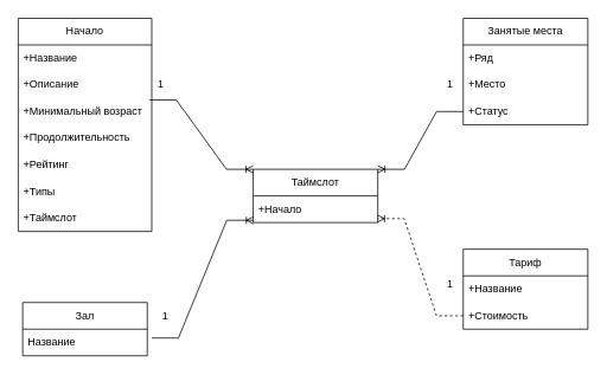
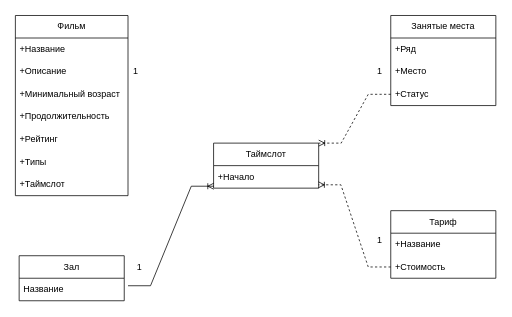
  <mxCell id="0" />
  <mxCell id="1" parent="0" />
- <mxCell id="2" value="Начало" style="swimlane;fontStyle=0;childLayout=stackLayout;horizontal=1;startSize=30;horizontalStack=0;resizeParent=1;resizeParentMax=0;resizeLast=0;collapsible=1;marginBottom=0;whiteSpace=wrap;html=1;" vertex="1" parent="1"><mxGeometry x="20" y="20" width="150" height="240" as="geometry" /></mxCell>
+ <mxCell id="2" value="Фильм" style="swimlane;fontStyle=0;childLayout=stackLayout;horizontal=1;startSize=30;horizontalStack=0;resizeParent=1;resizeParentMax=0;resizeLast=0;collapsible=1;marginBottom=0;whiteSpace=wrap;html=1;" vertex="1" parent="1"><mxGeometry x="20" y="20" width="150" height="240" as="geometry" /></mxCell>
  <mxCell id="3" value="+Название" style="text;strokeColor=none;fillColor=none;align=left;verticalAlign=middle;spacingLeft=4;spacingRight=4;overflow=hidden;points=[[0,0.5],[1,0.5]];portConstraint=eastwest;rotatable=0;whiteSpace=wrap;html=1;" vertex="1" parent="2"><mxGeometry y="30" width="150" height="30" as="geometry" /></mxCell>
  <mxCell id="4" value="+Описание" style="text;strokeColor=none;fillColor=none;align=left;verticalAlign=middle;spacingLeft=4;spacingRight=4;overflow=hidden;points=[[0,0.5],[1,0.5]];portConstraint=eastwest;rotatable=0;whiteSpace=wrap;html=1;" vertex="1" parent="2"><mxGeometry y="60" width="150" height="30" as="geometry" /></mxCell>
  <mxCell id="5" value="+Минимальный возраст" style="text;strokeColor=none;fillColor=none;align=left;verticalAlign=middle;spacingLeft=4;spacingRight=4;overflow=hidden;points=[[0,0.5],[1,0.5]];portConstraint=eastwest;rotatable=0;whiteSpace=wrap;html=1;" vertex="1" parent="2"><mxGeometry y="90" width="150" height="30" as="geometry" /></mxCell>
  <mxCell id="6" value="+Продолжительность" style="text;strokeColor=none;fillColor=none;align=left;verticalAlign=middle;spacingLeft=4;spacingRight=4;overflow=hidden;points=[[0,0.5],[1,0.5]];portConstraint=eastwest;rotatable=0;whiteSpace=wrap;html=1;" vertex="1" parent="2"><mxGeometry y="120" width="150" height="30" as="geometry" /></mxCell>
  <mxCell id="7" value="+Рейтинг" style="text;strokeColor=none;fillColor=none;align=left;verticalAlign=middle;spacingLeft=4;spacingRight=4;overflow=hidden;points=[[0,0.5],[1,0.5]];portConstraint=eastwest;rotatable=0;whiteSpace=wrap;html=1;" vertex="1" parent="2"><mxGeometry y="150" width="150" height="30" as="geometry" /></mxCell>
  <mxCell id="8" value="+Типы" style="text;strokeColor=none;fillColor=none;align=left;verticalAlign=middle;spacingLeft=4;spacingRight=4;overflow=hidden;points=[[0,0.5],[1,0.5]];portConstraint=eastwest;rotatable=0;whiteSpace=wrap;html=1;" vertex="1" parent="2"><mxGeometry y="180" width="150" height="30" as="geometry" /></mxCell>
  <mxCell id="9" value="+Таймслот" style="text;strokeColor=none;fillColor=none;align=left;verticalAlign=middle;spacingLeft=4;spacingRight=4;overflow=hidden;points=[[0,0.5],[1,0.5]];portConstraint=eastwest;rotatable=0;whiteSpace=wrap;html=1;" vertex="1" parent="2"><mxGeometry y="210" width="150" height="30" as="geometry" /></mxCell>
  <mxCell id="10" value="Занятые места" style="swimlane;fontStyle=0;childLayout=stackLayout;horizontal=1;startSize=30;horizontalStack=0;resizeParent=1;resizeParentMax=0;resizeLast=0;collapsible=1;marginBottom=0;whiteSpace=wrap;html=1;" vertex="1" parent="1"><mxGeometry x="520" y="20" width="140" height="120" as="geometry" /></mxCell>
  <mxCell id="11" value="+Ряд" style="text;strokeColor=none;fillColor=none;align=left;verticalAlign=middle;spacingLeft=4;spacingRight=4;overflow=hidden;points=[[0,0.5],[1,0.5]];portConstraint=eastwest;rotatable=0;whiteSpace=wrap;html=1;" vertex="1" parent="10"><mxGeometry y="30" width="140" height="30" as="geometry" /></mxCell>
  <mxCell id="12" value="+Место" style="text;strokeColor=none;fillColor=none;align=left;verticalAlign=middle;spacingLeft=4;spacingRight=4;overflow=hidden;points=[[0,0.5],[1,0.5]];portConstraint=eastwest;rotatable=0;whiteSpace=wrap;html=1;" vertex="1" parent="10"><mxGeometry y="60" width="140" height="30" as="geometry" /></mxCell>
  <mxCell id="13" value="+Статус" style="text;strokeColor=none;fillColor=none;align=left;verticalAlign=middle;spacingLeft=4;spacingRight=4;overflow=hidden;points=[[0,0.5],[1,0.5]];portConstraint=eastwest;rotatable=0;whiteSpace=wrap;html=1;" vertex="1" parent="10"><mxGeometry y="90" width="140" height="30" as="geometry" /></mxCell>
  <mxCell id="14" value="Таймслот" style="swimlane;fontStyle=0;childLayout=stackLayout;horizontal=1;startSize=30;horizontalStack=0;resizeParent=1;resizeParentMax=0;resizeLast=0;collapsible=1;marginBottom=0;whiteSpace=wrap;html=1;" vertex="1" parent="1"><mxGeometry x="284" y="190" width="140" height="60" as="geometry" /></mxCell>
  <mxCell id="15" value="+Начало" style="text;strokeColor=none;fillColor=none;align=left;verticalAlign=middle;spacingLeft=4;spacingRight=4;overflow=hidden;points=[[0,0.5],[1,0.5]];portConstraint=eastwest;rotatable=0;whiteSpace=wrap;html=1;" vertex="1" parent="14"><mxGeometry y="30" width="140" height="30" as="geometry" /></mxCell>
  <mxCell id="16" value="Тариф" style="swimlane;fontStyle=0;childLayout=stackLayout;horizontal=1;startSize=30;horizontalStack=0;resizeParent=1;resizeParentMax=0;resizeLast=0;collapsible=1;marginBottom=0;whiteSpace=wrap;html=1;" vertex="1" parent="1"><mxGeometry x="520" y="280" width="140" height="90" as="geometry" /></mxCell>
  <mxCell id="17" value="+Название" style="text;strokeColor=none;fillColor=none;align=left;verticalAlign=middle;spacingLeft=4;spacingRight=4;overflow=hidden;points=[[0,0.5],[1,0.5]];portConstraint=eastwest;rotatable=0;whiteSpace=wrap;html=1;" vertex="1" parent="16"><mxGeometry y="30" width="140" height="30" as="geometry" /></mxCell>
  <mxCell id="18" value="+Стоимость" style="text;strokeColor=none;fillColor=none;align=left;verticalAlign=middle;spacingLeft=4;spacingRight=4;overflow=hidden;points=[[0,0.5],[1,0.5]];portConstraint=eastwest;rotatable=0;whiteSpace=wrap;html=1;" vertex="1" parent="16"><mxGeometry y="60" width="140" height="30" as="geometry" /></mxCell>
  <mxCell id="19" value="Зал" style="swimlane;fontStyle=0;childLayout=stackLayout;horizontal=1;startSize=30;horizontalStack=0;resizeParent=1;resizeParentMax=0;resizeLast=0;collapsible=1;marginBottom=0;whiteSpace=wrap;html=1;" vertex="1" parent="1"><mxGeometry x="25" y="340" width="140" height="60" as="geometry" /></mxCell>
  <mxCell id="20" value="Название" style="text;strokeColor=none;fillColor=none;align=left;verticalAlign=middle;spacingLeft=4;spacingRight=4;overflow=hidden;points=[[0,0.5],[1,0.5]];portConstraint=eastwest;rotatable=0;whiteSpace=wrap;html=1;" vertex="1" parent="19"><mxGeometry y="30" width="140" height="30" as="geometry" /></mxCell>
- <mxCell id="21" value="" style="edgeStyle=entityRelationEdgeStyle;fontSize=12;html=1;endArrow=ERoneToMany;rounded=0;exitX=0.984;exitY=0.063;exitDx=0;exitDy=0;exitPerimeter=0;entryX=0;entryY=0;entryDx=0;entryDy=0;" edge="1" parent="1" source="5" target="14"><mxGeometry width="100" height="100" relative="1" as="geometry"><mxPoint x="180" y="80" as="sourcePoint" /><mxPoint x="280" y="-20" as="targetPoint" /></mxGeometry></mxCell>
  <mxCell id="22" value="1" style="text;html=1;align=center;verticalAlign=middle;resizable=0;points=[];autosize=1;strokeColor=none;fillColor=none;" vertex="1" parent="1"><mxGeometry x="165" y="80" width="30" height="30" as="geometry" /></mxCell>
  <mxCell id="23" value="" style="edgeStyle=entityRelationEdgeStyle;fontSize=12;html=1;endArrow=ERoneToMany;rounded=0;entryX=0.002;entryY=0.914;entryDx=0;entryDy=0;entryPerimeter=0;" edge="1" parent="1" target="15"><mxGeometry width="100" height="100" relative="1" as="geometry"><mxPoint x="170" y="380" as="sourcePoint" /><mxPoint x="280" y="249" as="targetPoint" /></mxGeometry></mxCell>
  <mxCell id="24" value="1" style="text;html=1;align=center;verticalAlign=middle;resizable=0;points=[];autosize=1;strokeColor=none;fillColor=none;" vertex="1" parent="1"><mxGeometry x="170" y="340" width="30" height="30" as="geometry" /></mxCell>
- <mxCell id="25" value="" style="edgeStyle=entityRelationEdgeStyle;fontSize=12;html=1;endArrow=ERoneToMany;rounded=0;entryX=1;entryY=0;entryDx=0;entryDy=0;" edge="1" parent="1" source="13" target="14"><mxGeometry width="100" height="100" relative="1" as="geometry"><mxPoint x="400" y="160" as="sourcePoint" /><mxPoint x="424" y="220" as="targetPoint" /></mxGeometry></mxCell>
+ <mxCell id="25" value="" style="edgeStyle=entityRelationEdgeStyle;fontSize=12;html=1;endArrow=ERoneToMany;rounded=0;entryX=1;entryY=0;entryDx=0;entryDy=0;dashed=1;" edge="1" parent="1" source="13" target="14"><mxGeometry width="100" height="100" relative="1" as="geometry"><mxPoint x="400" y="160" as="sourcePoint" /><mxPoint x="424" y="220" as="targetPoint" /></mxGeometry></mxCell>
  <mxCell id="26" value="1" style="text;html=1;align=center;verticalAlign=middle;resizable=0;points=[];autosize=1;strokeColor=none;fillColor=none;" vertex="1" parent="1"><mxGeometry x="490" y="80" width="30" height="30" as="geometry" /></mxCell>
  <mxCell id="27" value="" style="edgeStyle=entityRelationEdgeStyle;fontSize=12;html=1;endArrow=ERoneToMany;rounded=0;entryX=0.997;entryY=0.851;entryDx=0;entryDy=0;entryPerimeter=0;dashed=1;" edge="1" parent="1" source="18" target="15"><mxGeometry width="100" height="100" relative="1" as="geometry"><mxPoint x="420" y="420" as="sourcePoint" /><mxPoint x="520" y="320" as="targetPoint" /></mxGeometry></mxCell>
  <mxCell id="28" value="1" style="text;html=1;align=center;verticalAlign=middle;resizable=0;points=[];autosize=1;strokeColor=none;fillColor=none;" vertex="1" parent="1"><mxGeometry x="490" y="305" width="30" height="30" as="geometry" /></mxCell>
